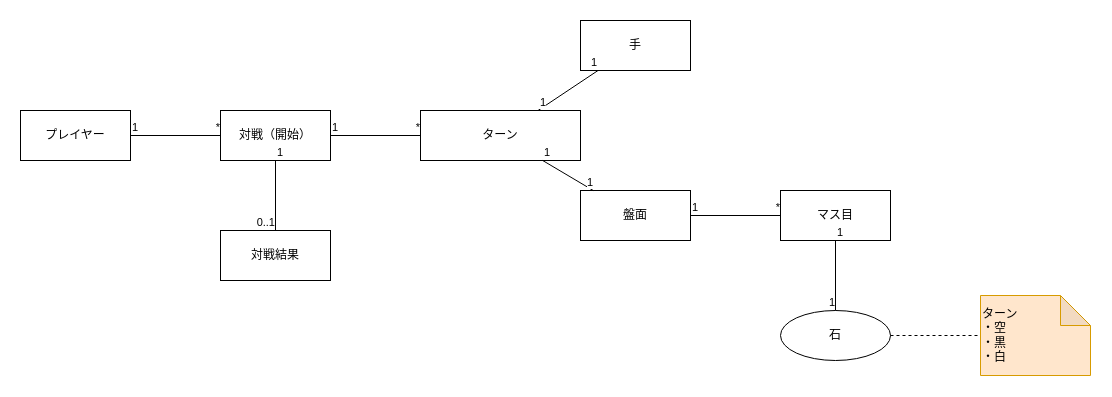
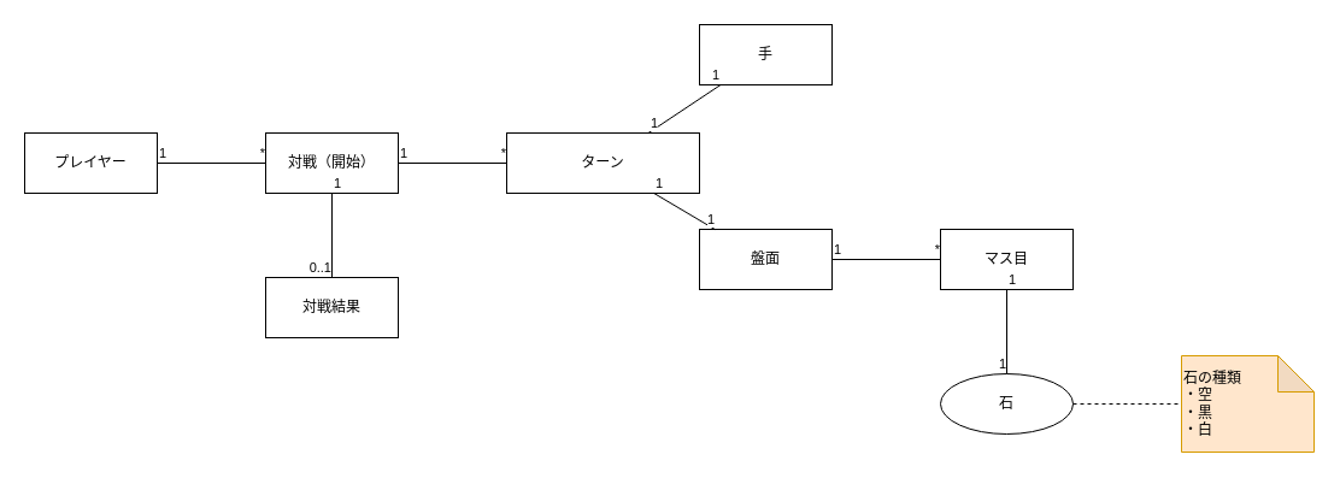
  <mxCell id="0" />
  <mxCell id="1" parent="0" />
  <mxCell id="2" value="対戦結果" style="html=1;whiteSpace=wrap;" vertex="1" parent="1"><mxGeometry x="220" y="230" width="110" height="50" as="geometry" /></mxCell>
  <mxCell id="3" value="盤面" style="html=1;whiteSpace=wrap;" vertex="1" parent="1"><mxGeometry x="580" y="190" width="110" height="50" as="geometry" /></mxCell>
  <mxCell id="4" value="プレイヤー" style="html=1;whiteSpace=wrap;" vertex="1" parent="1"><mxGeometry x="20" y="110" width="110" height="50" as="geometry" /></mxCell>
  <mxCell id="5" value="石" style="ellipse;html=1;whiteSpace=wrap;" vertex="1" parent="1"><mxGeometry x="780" y="310" width="110" height="50" as="geometry" /></mxCell>
  <mxCell id="6" value="対戦（開始）&lt;span style=&quot;font-family: monospace; font-size: 0px; text-align: start; text-wrap-mode: nowrap;&quot;&gt;%3CmxGraphModel%3E%3Croot%3E%3CmxCell%20id%3D%220%22%2F%3E%3CmxCell%20id%3D%221%22%20parent%3D%220%22%2F%3E%3CmxCell%20id%3D%222%22%20value%3D%22%E8%87%AA%E5%88%86%E3%81%AE%26lt%3Bdiv%26gt%3B%E9%81%8E%E5%8E%BB%E3%81%AE%E5%AF%BE%E6%88%A6%E7%B5%90%E6%9E%9C%E3%82%92%26lt%3B%2Fdiv%26gt%3B%26lt%3Bdiv%26gt%3B%E7%A2%BA%E8%AA%8D%E3%81%99%E3%82%8B%26lt%3B%2Fdiv%26gt%3B%22%20style%3D%22ellipse%3BwhiteSpace%3Dwrap%3Bhtml%3D1%3B%22%20vertex%3D%221%22%20parent%3D%221%22%3E%3CmxGeometry%20x%3D%22300%22%20y%3D%22320%22%20width%3D%22140%22%20height%3D%2270%22%20as%3D%22geometry%22%2F%3E%3C%2FmxCell%3E%3CmxCell%20id%3D%223%22%20value%3D%22%22%20style%3D%22endArrow%3Dnone%3Bhtml%3D1%3B%22%20edge%3D%221%22%20target%3D%222%22%20parent%3D%221%22%3E%3CmxGeometry%20relative%3D%221%22%20as%3D%22geometry%22%3E%3CmxPoint%20x%3D%2270%22%20y%3D%22236%22%20as%3D%22sourcePoint%22%2F%3E%3CmxPoint%20x%3D%22360%22%20y%3D%22440%22%20as%3D%22targetPoint%22%2F%3E%3C%2FmxGeometry%3E%3C%2FmxCell%3E%3C%2Froot%3E%3C%2FmxGraphModel%3E&lt;/span&gt;&lt;span style=&quot;font-family: monospace; font-size: 0px; text-align: start; text-wrap-mode: nowrap;&quot;&gt;%3CmxGraphModel%3E%3Croot%3E%3CmxCell%20id%3D%220%22%2F%3E%3CmxCell%20id%3D%221%22%20parent%3D%220%22%2F%3E%3CmxCell%20id%3D%222%22%20value%3D%22%E8%87%AA%E5%88%86%E3%81%AE%26lt%3Bdiv%26gt%3B%E9%81%8E%E5%8E%BB%E3%81%AE%E5%AF%BE%E6%88%A6%E7%B5%90%E6%9E%9C%E3%82%92%26lt%3B%2Fdiv%26gt%3B%26lt%3Bdiv%26gt%3B%E7%A2%BA%E8%AA%8D%E3%81%99%E3%82%8B%26lt%3B%2Fdiv%26gt%3B%22%20style%3D%22ellipse%3BwhiteSpace%3Dwrap%3Bhtml%3D1%3B%22%20vertex%3D%221%22%20parent%3D%221%22%3E%3CmxGeometry%20x%3D%22300%22%20y%3D%22320%22%20width%3D%22140%22%20height%3D%2270%22%20as%3D%22geometry%22%2F%3E%3C%2FmxCell%3E%3CmxCell%20id%3D%223%22%20value%3D%22%22%20style%3D%22endArrow%3Dnone%3Bhtml%3D1%3B%22%20edge%3D%221%22%20target%3D%222%22%20parent%3D%221%22%3E%3CmxGeometry%20relative%3D%221%22%20as%3D%22geometry%22%3E%3CmxPoint%20x%3D%2270%22%20y%3D%22236%22%20as%3D%22sourcePoint%22%2F%3E%3CmxPoint%20x%3D%22360%22%20y%3D%22440%22%20as%3D%22targetPoint%22%2F%3E%3C%2FmxGeometry%3E%3C%2FmxCell%3E%3C%2Froot%3E%3C%2FmxGraphModel%3E&lt;/span&gt;&lt;span style=&quot;font-family: monospace; font-size: 0px; text-align: start; text-wrap-mode: nowrap;&quot;&gt;%3CmxGraphModel%3E%3Croot%3E%3CmxCell%20id%3D%220%22%2F%3E%3CmxCell%20id%3D%221%22%20parent%3D%220%22%2F%3E%3CmxCell%20id%3D%222%22%20value%3D%22%E8%87%AA%E5%88%86%E3%81%AE%26lt%3Bdiv%26gt%3B%E9%81%8E%E5%8E%BB%E3%81%AE%E5%AF%BE%E6%88%A6%E7%B5%90%E6%9E%9C%E3%82%92%26lt%3B%2Fdiv%26gt%3B%26lt%3Bdiv%26gt%3B%E7%A2%BA%E8%AA%8D%E3%81%99%E3%82%8B%26lt%3B%2Fdiv%26gt%3B%22%20style%3D%22ellipse%3BwhiteSpace%3Dwrap%3Bhtml%3D1%3B%22%20vertex%3D%221%22%20parent%3D%221%22%3E%3CmxGeometry%20x%3D%22300%22%20y%3D%22320%22%20width%3D%22140%22%20height%3D%2270%22%20as%3D%22geometry%22%2F%3E%3C%2FmxCell%3E%3CmxCell%20id%3D%223%22%20value%3D%22%22%20style%3D%22endArrow%3Dnone%3Bhtml%3D1%3B%22%20edge%3D%221%22%20target%3D%222%22%20parent%3D%221%22%3E%3CmxGeometry%20relative%3D%221%22%20as%3D%22geometry%22%3E%3CmxPoint%20x%3D%2270%22%20y%3D%22236%22%20as%3D%22sourcePoint%22%2F%3E%3CmxPoint%20x%3D%22360%22%20y%3D%22440%22%20as%3D%22targetPoint%22%2F%3E%3C%2FmxGeometry%3E%3C%2FmxCell%3E%3C%2Froot%3E%3C%2FmxGraphModel%3E&lt;/span&gt;" style="html=1;whiteSpace=wrap;" vertex="1" parent="1"><mxGeometry x="220" y="110" width="110" height="50" as="geometry" /></mxCell>
  <mxCell id="7" value="ターン" style="html=1;whiteSpace=wrap;" vertex="1" parent="1"><mxGeometry x="420" y="110" width="160" height="50" as="geometry" /></mxCell>
  <mxCell id="8" value="マス目" style="html=1;whiteSpace=wrap;" vertex="1" parent="1"><mxGeometry x="780" y="190" width="110" height="50" as="geometry" /></mxCell>
  <mxCell id="9" value="手" style="html=1;whiteSpace=wrap;" vertex="1" parent="1"><mxGeometry x="580" y="20" width="110" height="50" as="geometry" /></mxCell>
  <mxCell id="10" value="" style="endArrow=none;html=1;" edge="1" parent="1" source="4" target="6"><mxGeometry relative="1" as="geometry"><mxPoint x="130" y="210" as="sourcePoint" /><mxPoint x="290" y="210" as="targetPoint" /></mxGeometry></mxCell>
  <mxCell id="11" value="1" style="edgeLabel;resizable=0;html=1;align=left;verticalAlign=bottom;" connectable="0" vertex="1" parent="10"><mxGeometry x="-1" relative="1" as="geometry" /></mxCell>
  <mxCell id="12" value="*" style="edgeLabel;resizable=0;html=1;align=right;verticalAlign=bottom;" connectable="0" vertex="1" parent="10"><mxGeometry x="1" relative="1" as="geometry" /></mxCell>
  <mxCell id="13" value="" style="endArrow=none;html=1;" edge="1" parent="1" source="6" target="7"><mxGeometry relative="1" as="geometry"><mxPoint x="330" y="134.5" as="sourcePoint" /><mxPoint x="420" y="134.5" as="targetPoint" /></mxGeometry></mxCell>
  <mxCell id="14" value="1" style="edgeLabel;resizable=0;html=1;align=left;verticalAlign=bottom;" connectable="0" vertex="1" parent="13"><mxGeometry x="-1" relative="1" as="geometry" /></mxCell>
  <mxCell id="15" value="*" style="edgeLabel;resizable=0;html=1;align=right;verticalAlign=bottom;" connectable="0" vertex="1" parent="13"><mxGeometry x="1" relative="1" as="geometry" /></mxCell>
  <mxCell id="16" value="" style="endArrow=none;html=1;" edge="1" parent="1" source="3" target="8"><mxGeometry relative="1" as="geometry"><mxPoint x="690" y="220" as="sourcePoint" /><mxPoint x="780" y="220" as="targetPoint" /></mxGeometry></mxCell>
  <mxCell id="17" value="1" style="edgeLabel;resizable=0;html=1;align=left;verticalAlign=bottom;" connectable="0" vertex="1" parent="16"><mxGeometry x="-1" relative="1" as="geometry" /></mxCell>
  <mxCell id="18" value="*" style="edgeLabel;resizable=0;html=1;align=right;verticalAlign=bottom;" connectable="0" vertex="1" parent="16"><mxGeometry x="1" relative="1" as="geometry" /></mxCell>
  <mxCell id="19" value="" style="endArrow=none;html=1;" edge="1" parent="1" source="8" target="5"><mxGeometry relative="1" as="geometry"><mxPoint x="790" y="270" as="sourcePoint" /><mxPoint x="880" y="270" as="targetPoint" /></mxGeometry></mxCell>
  <mxCell id="20" value="1" style="edgeLabel;resizable=0;html=1;align=left;verticalAlign=bottom;" connectable="0" vertex="1" parent="19"><mxGeometry x="-1" relative="1" as="geometry" /></mxCell>
  <mxCell id="21" value="1" style="edgeLabel;resizable=0;html=1;align=right;verticalAlign=bottom;" connectable="0" vertex="1" parent="19"><mxGeometry x="1" relative="1" as="geometry" /></mxCell>
  <mxCell id="22" value="" style="endArrow=none;html=1;" edge="1" parent="1" source="7" target="9"><mxGeometry relative="1" as="geometry"><mxPoint x="540" y="134.5" as="sourcePoint" /><mxPoint x="630" y="134.5" as="targetPoint" /></mxGeometry></mxCell>
  <mxCell id="23" value="1" style="edgeLabel;resizable=0;html=1;align=left;verticalAlign=bottom;" connectable="0" vertex="1" parent="22"><mxGeometry x="-1" relative="1" as="geometry" /></mxCell>
  <mxCell id="24" value="1" style="edgeLabel;resizable=0;html=1;align=right;verticalAlign=bottom;" connectable="0" vertex="1" parent="22"><mxGeometry x="1" relative="1" as="geometry" /></mxCell>
  <mxCell id="25" value="" style="endArrow=none;html=1;" edge="1" parent="1" source="7" target="3"><mxGeometry relative="1" as="geometry"><mxPoint x="560" y="170" as="sourcePoint" /><mxPoint x="632" y="130" as="targetPoint" /></mxGeometry></mxCell>
  <mxCell id="26" value="1" style="edgeLabel;resizable=0;html=1;align=left;verticalAlign=bottom;" connectable="0" vertex="1" parent="25"><mxGeometry x="-1" relative="1" as="geometry" /></mxCell>
  <mxCell id="27" value="1" style="edgeLabel;resizable=0;html=1;align=right;verticalAlign=bottom;" connectable="0" vertex="1" parent="25"><mxGeometry x="1" relative="1" as="geometry" /></mxCell>
  <mxCell id="28" value="" style="endArrow=none;html=1;" edge="1" parent="1" source="6" target="2"><mxGeometry relative="1" as="geometry"><mxPoint x="250" y="189" as="sourcePoint" /><mxPoint x="340" y="189" as="targetPoint" /></mxGeometry></mxCell>
  <mxCell id="29" value="1" style="edgeLabel;resizable=0;html=1;align=left;verticalAlign=bottom;" connectable="0" vertex="1" parent="28"><mxGeometry x="-1" relative="1" as="geometry" /></mxCell>
  <mxCell id="30" value="0..1" style="edgeLabel;resizable=0;html=1;align=right;verticalAlign=bottom;" connectable="0" vertex="1" parent="28"><mxGeometry x="1" relative="1" as="geometry" /></mxCell>
- <mxCell id="31" value="ターン&lt;div&gt;・空&lt;/div&gt;&lt;div&gt;・黒&lt;/div&gt;&lt;div&gt;・白&lt;/div&gt;" style="shape=note;whiteSpace=wrap;html=1;backgroundOutline=1;darkOpacity=0.05;fillColor=#ffe6cc;strokeColor=#d79b00;align=left;" vertex="1" parent="1"><mxGeometry x="980" y="295" width="110" height="80" as="geometry" /></mxCell>
+ <mxCell id="31" value="石の種類&lt;div&gt;・空&lt;/div&gt;&lt;div&gt;・黒&lt;/div&gt;&lt;div&gt;・白&lt;/div&gt;" style="shape=note;whiteSpace=wrap;html=1;backgroundOutline=1;darkOpacity=0.05;fillColor=#ffe6cc;strokeColor=#d79b00;align=left;" vertex="1" parent="1"><mxGeometry x="980" y="295" width="110" height="80" as="geometry" /></mxCell>
  <mxCell id="32" value="" style="endArrow=none;dashed=1;html=1;" edge="1" parent="1" source="5" target="31"><mxGeometry width="50" height="50" relative="1" as="geometry"><mxPoint x="910" y="410" as="sourcePoint" /><mxPoint x="960" y="360" as="targetPoint" /></mxGeometry></mxCell>
